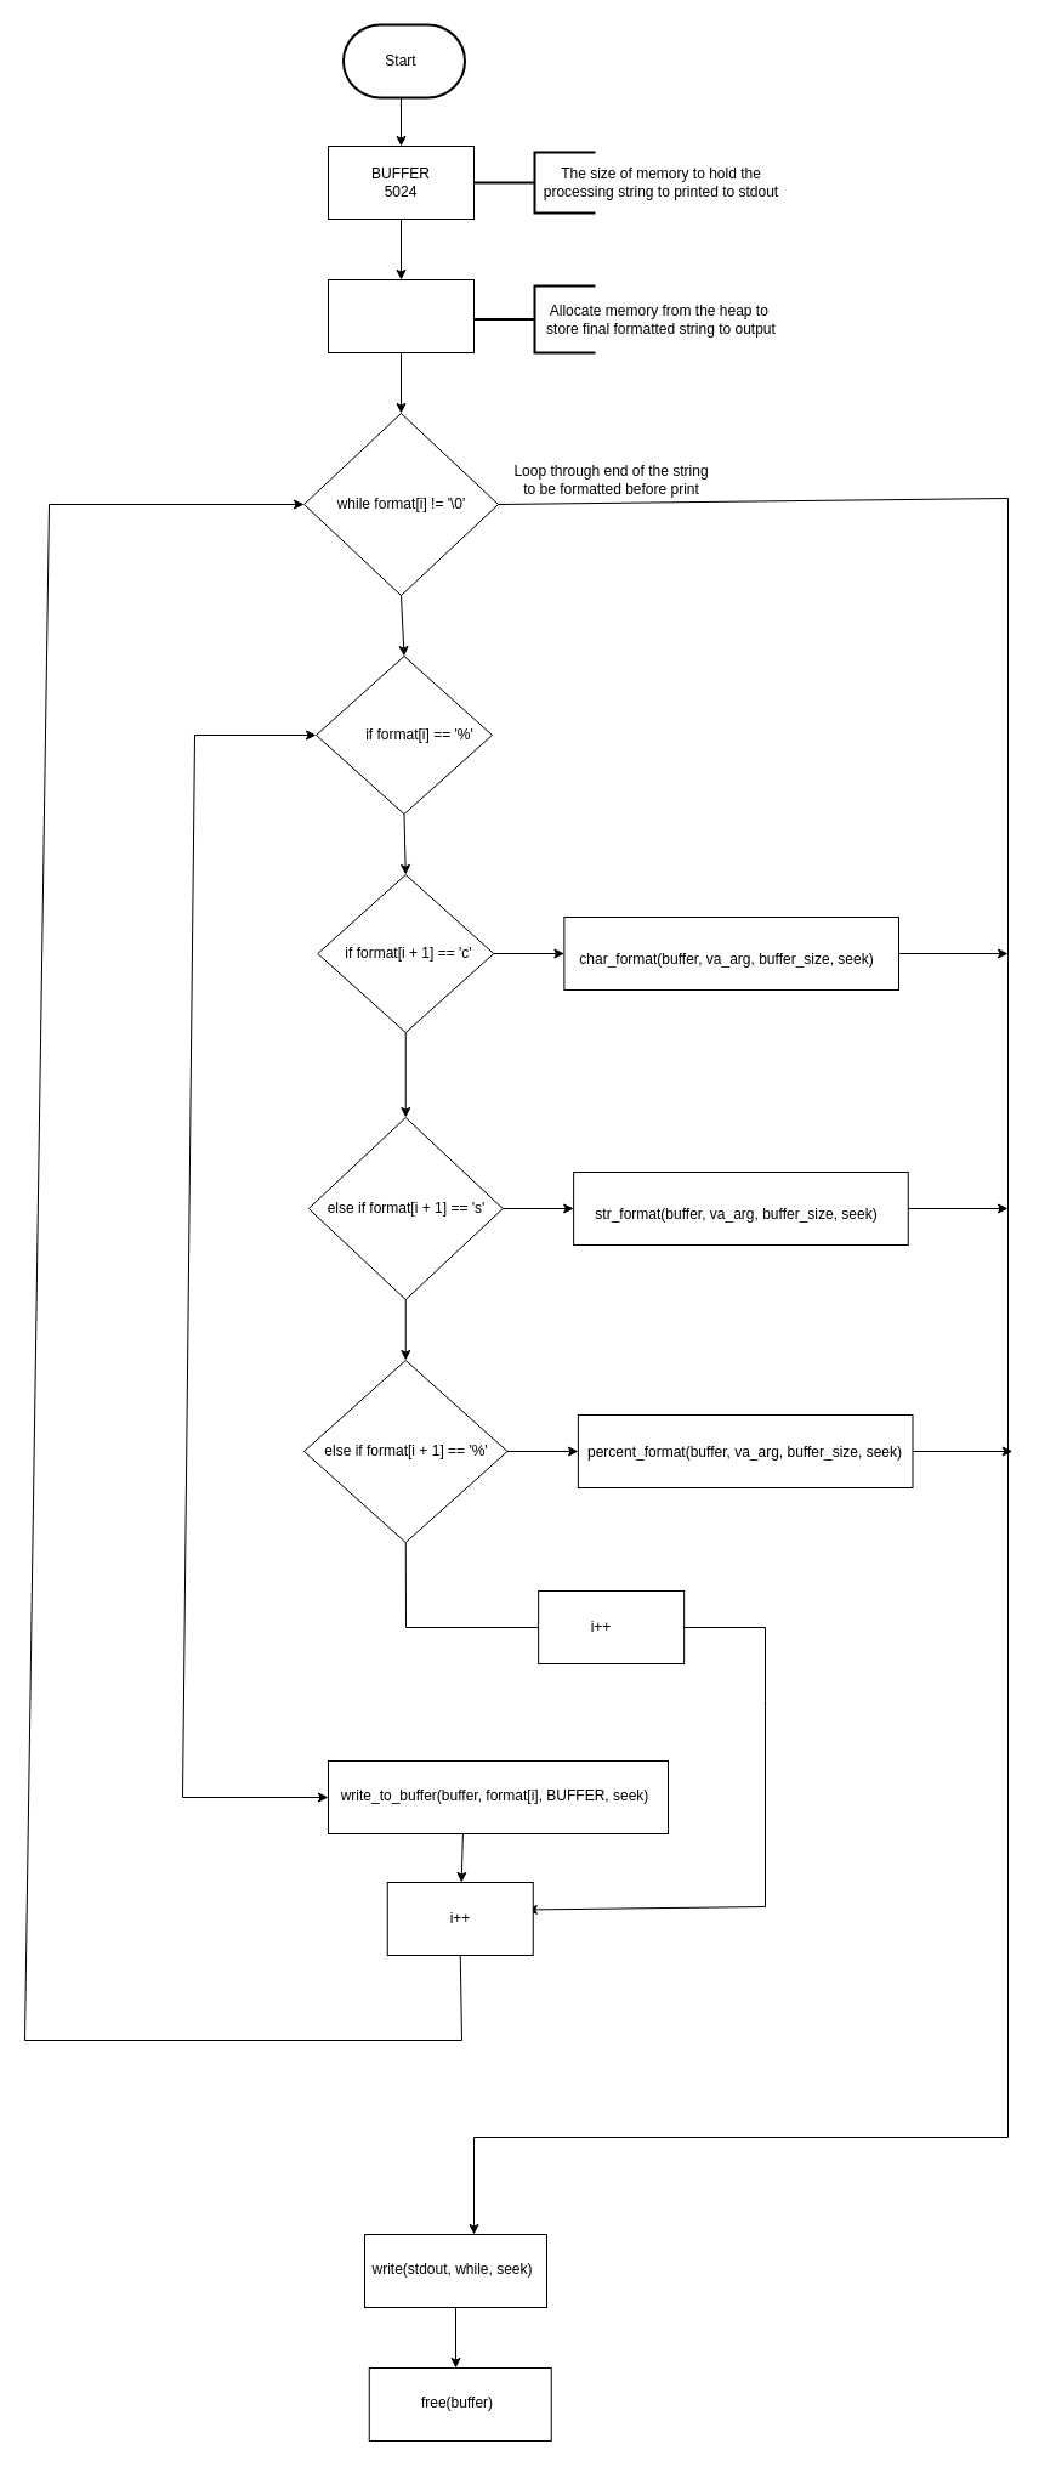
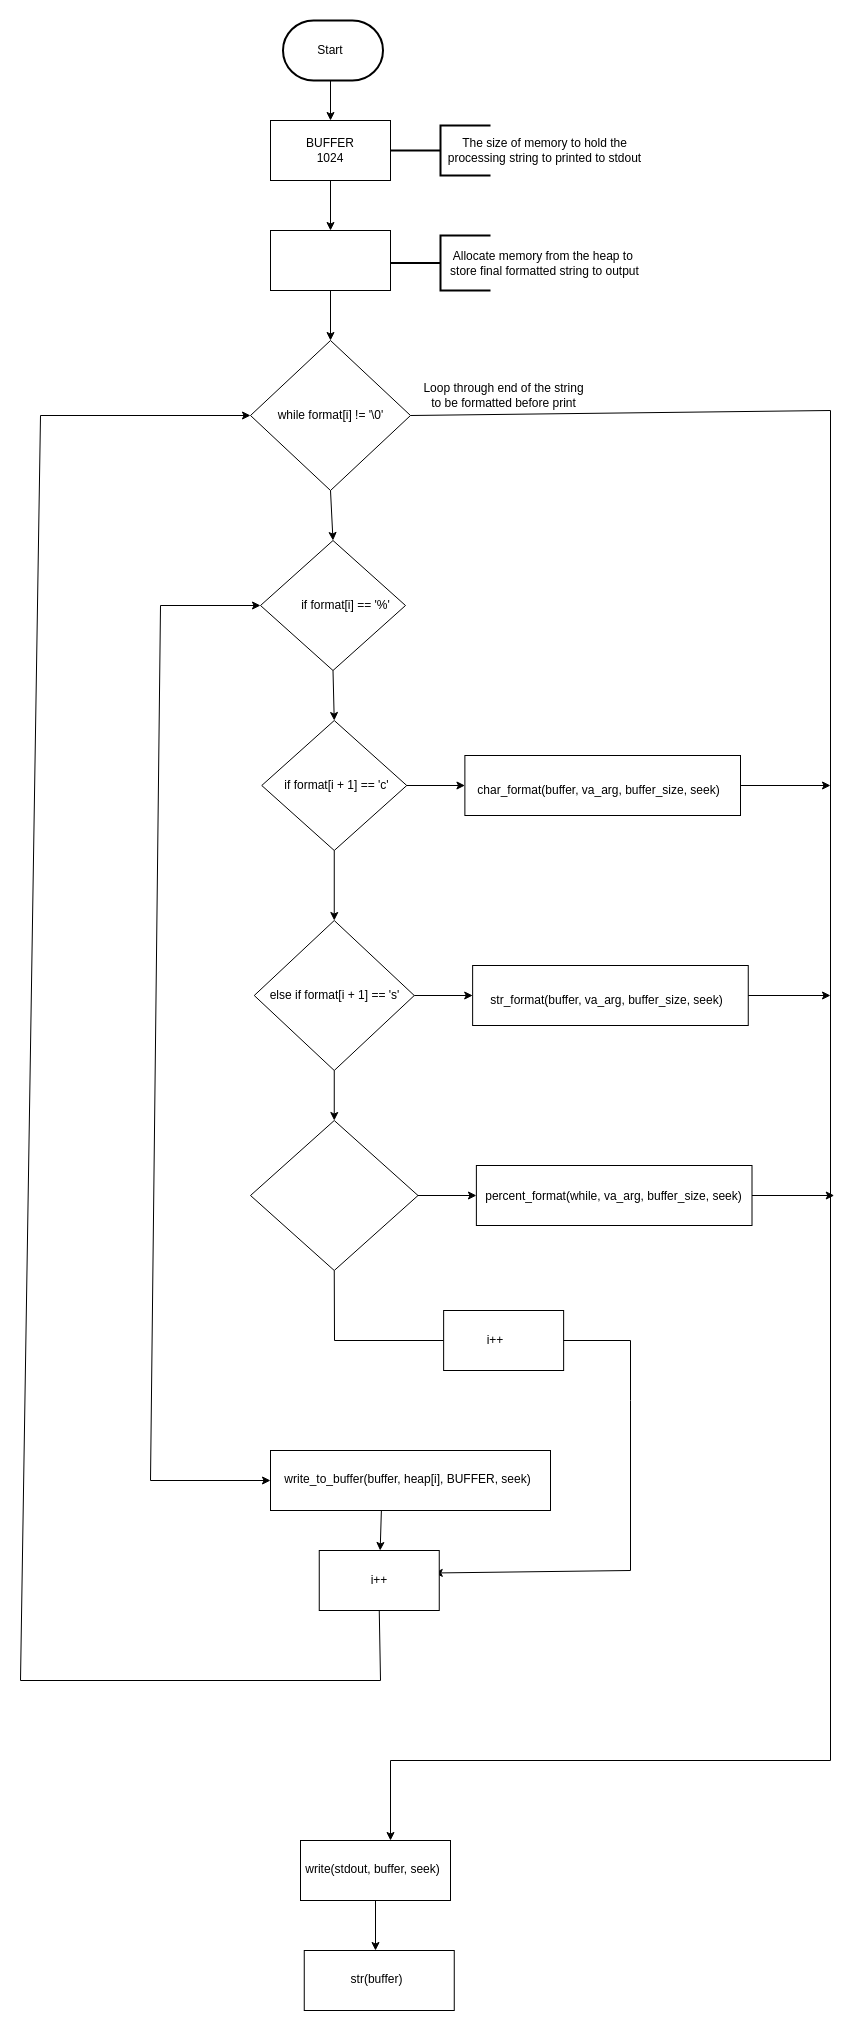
  <mxCell id="0" />
  <mxCell id="1" parent="0" />
  <mxCell id="2" value="" style="endArrow=classic;html=1;rounded=0;exitX=0.5;exitY=1;exitDx=0;exitDy=0;entryX=1;entryY=0.25;entryDx=0;entryDy=0;" edge="1" parent="1" source="28" target="36"><mxGeometry width="50" height="50" relative="1" as="geometry"><mxPoint x="200" y="1300" as="sourcePoint" /><mxPoint x="440" y="1580" as="targetPoint" /><Array as="points"><mxPoint x="334" y="1340" /><mxPoint x="630" y="1340" /><mxPoint x="630" y="1400" /><mxPoint x="630" y="1570" /></Array></mxGeometry></mxCell>
  <mxCell id="3" value="" style="rounded=0;whiteSpace=wrap;html=1;" vertex="1" parent="1"><mxGeometry x="443.13" y="1310" width="120" height="60" as="geometry" /></mxCell>
  <mxCell id="4" value="" style="strokeWidth=2;html=1;shape=mxgraph.flowchart.terminator;whiteSpace=wrap;" vertex="1" parent="1"><mxGeometry x="282.5" y="20" width="100" height="60" as="geometry" /></mxCell>
  <mxCell id="5" value="Start" style="text;html=1;strokeColor=none;fillColor=none;align=center;verticalAlign=middle;whiteSpace=wrap;rounded=0;" vertex="1" parent="1"><mxGeometry x="300" y="35" width="60" height="30" as="geometry" /></mxCell>
  <mxCell id="6" value="" style="rounded=0;whiteSpace=wrap;html=1;" vertex="1" parent="1"><mxGeometry x="270" y="120" width="120" height="60" as="geometry" /></mxCell>
- <mxCell id="7" value="BUFFER 5024" style="text;html=1;strokeColor=none;fillColor=none;align=center;verticalAlign=middle;whiteSpace=wrap;rounded=0;" vertex="1" parent="1"><mxGeometry x="300" y="135" width="60" height="30" as="geometry" /></mxCell>
+ <mxCell id="7" value="BUFFER 1024" style="text;html=1;strokeColor=none;fillColor=none;align=center;verticalAlign=middle;whiteSpace=wrap;rounded=0;" vertex="1" parent="1"><mxGeometry x="300" y="135" width="60" height="30" as="geometry" /></mxCell>
  <mxCell id="8" value="" style="rounded=0;whiteSpace=wrap;html=1;" vertex="1" parent="1"><mxGeometry x="270" y="230" width="120" height="60" as="geometry" /></mxCell>
  <mxCell id="9" value="" style="rhombus;whiteSpace=wrap;html=1;" vertex="1" parent="1"><mxGeometry x="250" y="340" width="160" height="150" as="geometry" /></mxCell>
  <mxCell id="10" value="Loop through end of the string to be formatted before print" style="text;html=1;strokeColor=none;fillColor=none;align=center;verticalAlign=middle;whiteSpace=wrap;rounded=0;" vertex="1" parent="1"><mxGeometry x="421.88" y="370" width="162.5" height="50" as="geometry" /></mxCell>
  <mxCell id="11" value="while format[i] != '\0'" style="text;html=1;strokeColor=none;fillColor=none;align=center;verticalAlign=middle;whiteSpace=wrap;rounded=0;" vertex="1" parent="1"><mxGeometry x="272.5" y="390" width="115" height="50" as="geometry" /></mxCell>
  <mxCell id="12" value="" style="rhombus;whiteSpace=wrap;html=1;" vertex="1" parent="1"><mxGeometry x="260" y="540" width="145" height="130" as="geometry" /></mxCell>
  <mxCell id="13" value="if format[i] == '%'" style="text;html=1;strokeColor=none;fillColor=none;align=center;verticalAlign=middle;whiteSpace=wrap;rounded=0;" vertex="1" parent="1"><mxGeometry x="287.5" y="580" width="115" height="50" as="geometry" /></mxCell>
  <mxCell id="14" value="if format[i + 1] == 'c'" style="text;html=1;strokeColor=none;fillColor=none;align=center;verticalAlign=middle;whiteSpace=wrap;rounded=0;" vertex="1" parent="1"><mxGeometry x="278.75" y="750" width="115" height="50" as="geometry" /></mxCell>
  <mxCell id="15" value="" style="rhombus;whiteSpace=wrap;html=1;" vertex="1" parent="1"><mxGeometry x="261.25" y="720" width="145" height="130" as="geometry" /></mxCell>
  <mxCell id="16" value="if format[i + 1] == 'c'" style="text;html=1;strokeColor=none;fillColor=none;align=center;verticalAlign=middle;whiteSpace=wrap;rounded=0;" vertex="1" parent="1"><mxGeometry x="278.75" y="760" width="115" height="50" as="geometry" /></mxCell>
  <mxCell id="17" value="" style="rhombus;whiteSpace=wrap;html=1;" vertex="1" parent="1"><mxGeometry x="253.75" y="920" width="160" height="150" as="geometry" /></mxCell>
  <mxCell id="18" value="else if format[i + 1] == 's'" style="text;html=1;strokeColor=none;fillColor=none;align=center;verticalAlign=middle;whiteSpace=wrap;rounded=0;" vertex="1" parent="1"><mxGeometry x="267.5" y="965" width="132.5" height="60" as="geometry" /></mxCell>
  <mxCell id="19" value="" style="endArrow=classic;html=1;rounded=0;entryX=0.5;entryY=0;entryDx=0;entryDy=0;" edge="1" parent="1" target="6"><mxGeometry width="50" height="50" relative="1" as="geometry"><mxPoint x="330" y="80" as="sourcePoint" /><mxPoint x="390" y="230" as="targetPoint" /></mxGeometry></mxCell>
  <mxCell id="20" value="" style="endArrow=classic;html=1;rounded=0;exitX=0.5;exitY=1;exitDx=0;exitDy=0;" edge="1" parent="1" source="6" target="8"><mxGeometry width="50" height="50" relative="1" as="geometry"><mxPoint x="340" y="90" as="sourcePoint" /><mxPoint x="340" y="130" as="targetPoint" /></mxGeometry></mxCell>
  <mxCell id="21" value="" style="endArrow=classic;html=1;rounded=0;exitX=0.5;exitY=1;exitDx=0;exitDy=0;entryX=0.5;entryY=0;entryDx=0;entryDy=0;" edge="1" parent="1" source="8" target="9"><mxGeometry width="50" height="50" relative="1" as="geometry"><mxPoint x="340" y="310" as="sourcePoint" /><mxPoint x="390" y="260" as="targetPoint" /></mxGeometry></mxCell>
  <mxCell id="22" value="" style="strokeWidth=2;html=1;shape=mxgraph.flowchart.annotation_2;align=left;labelPosition=right;pointerEvents=1;" vertex="1" parent="1"><mxGeometry x="390" y="235" width="100" height="55" as="geometry" /></mxCell>
  <mxCell id="23" value="Allocate memory from the heap to&amp;nbsp; store final formatted string to output" style="text;html=1;strokeColor=none;fillColor=none;align=center;verticalAlign=middle;whiteSpace=wrap;rounded=0;" vertex="1" parent="1"><mxGeometry x="448.13" y="237.5" width="192.5" height="50" as="geometry" /></mxCell>
  <mxCell id="24" value="" style="endArrow=classic;html=1;rounded=0;exitX=0.5;exitY=1;exitDx=0;exitDy=0;entryX=0.5;entryY=0;entryDx=0;entryDy=0;" edge="1" parent="1" source="9" target="12"><mxGeometry width="50" height="50" relative="1" as="geometry"><mxPoint x="340" y="480" as="sourcePoint" /><mxPoint x="360" y="530" as="targetPoint" /></mxGeometry></mxCell>
  <mxCell id="25" value="The size of memory to hold the processing string to printed to stdout" style="text;html=1;strokeColor=none;fillColor=none;align=center;verticalAlign=middle;whiteSpace=wrap;rounded=0;" vertex="1" parent="1"><mxGeometry x="438.75" y="125" width="211.25" height="50" as="geometry" /></mxCell>
  <mxCell id="26" value="" style="strokeWidth=2;html=1;shape=mxgraph.flowchart.annotation_2;align=left;labelPosition=right;pointerEvents=1;" vertex="1" parent="1"><mxGeometry x="390" y="125" width="100" height="50" as="geometry" /></mxCell>
  <mxCell id="27" value="" style="endArrow=classic;html=1;rounded=0;exitX=0.5;exitY=1;exitDx=0;exitDy=0;entryX=0.5;entryY=0;entryDx=0;entryDy=0;" edge="1" parent="1" source="15" target="17"><mxGeometry width="50" height="50" relative="1" as="geometry"><mxPoint x="341.25" y="900" as="sourcePoint" /><mxPoint x="391.25" y="850" as="targetPoint" /></mxGeometry></mxCell>
  <mxCell id="28" value="" style="rhombus;whiteSpace=wrap;html=1;" vertex="1" parent="1"><mxGeometry x="250" y="1120" width="167.5" height="150" as="geometry" /></mxCell>
- <mxCell id="29" value="else if format[i + 1] == '%'" style="text;html=1;strokeColor=none;fillColor=none;align=center;verticalAlign=middle;whiteSpace=wrap;rounded=0;" vertex="1" parent="1"><mxGeometry x="262.5" y="1137.5" width="142.5" height="115" as="geometry" /></mxCell>
  <mxCell id="30" value="" style="endArrow=classic;html=1;rounded=0;exitX=0.5;exitY=1;exitDx=0;exitDy=0;" edge="1" parent="1" source="17" target="28"><mxGeometry width="50" height="50" relative="1" as="geometry"><mxPoint x="191.25" y="1140" as="sourcePoint" /><mxPoint x="241.25" y="1090" as="targetPoint" /></mxGeometry></mxCell>
  <mxCell id="31" value="" style="endArrow=classic;html=1;rounded=0;exitX=0.5;exitY=1;exitDx=0;exitDy=0;entryX=0.5;entryY=0;entryDx=0;entryDy=0;" edge="1" parent="1" source="12" target="15"><mxGeometry width="50" height="50" relative="1" as="geometry"><mxPoint x="220" y="750" as="sourcePoint" /><mxPoint x="270" y="700" as="targetPoint" /></mxGeometry></mxCell>
  <mxCell id="32" value="" style="endArrow=classic;startArrow=classic;html=1;rounded=0;entryX=0;entryY=0.5;entryDx=0;entryDy=0;" edge="1" parent="1" target="12"><mxGeometry width="50" height="50" relative="1" as="geometry"><mxPoint x="270" y="1480" as="sourcePoint" /><mxPoint x="100" y="570" as="targetPoint" /><Array as="points"><mxPoint x="150" y="1480" /><mxPoint x="160" y="605" /></Array></mxGeometry></mxCell>
  <mxCell id="33" value="" style="rounded=0;whiteSpace=wrap;html=1;" vertex="1" parent="1"><mxGeometry x="270" y="1450" width="280" height="60" as="geometry" /></mxCell>
- <mxCell id="34" value="write_to_buffer(buffer, format[i], BUFFER, seek)" style="text;html=1;strokeColor=none;fillColor=none;align=center;verticalAlign=middle;whiteSpace=wrap;rounded=0;" vertex="1" parent="1"><mxGeometry x="275" y="1464" width="265" height="30" as="geometry" /></mxCell>
+ <mxCell id="34" value="write_to_buffer(buffer, heap[i], BUFFER, seek)" style="text;html=1;strokeColor=none;fillColor=none;align=center;verticalAlign=middle;whiteSpace=wrap;rounded=0;" vertex="1" parent="1"><mxGeometry x="275" y="1464" width="265" height="30" as="geometry" /></mxCell>
  <mxCell id="35" value="" style="rounded=0;whiteSpace=wrap;html=1;" vertex="1" parent="1"><mxGeometry x="318.75" y="1550" width="120" height="60" as="geometry" /></mxCell>
  <mxCell id="36" value="i++" style="text;html=1;strokeColor=none;fillColor=none;align=center;verticalAlign=middle;whiteSpace=wrap;rounded=0;" vertex="1" parent="1"><mxGeometry x="323.75" y="1565" width="110" height="30" as="geometry" /></mxCell>
  <mxCell id="37" value="" style="endArrow=classic;html=1;rounded=0;exitX=0.396;exitY=1;exitDx=0;exitDy=0;exitPerimeter=0;" edge="1" parent="1" source="33" target="35"><mxGeometry width="50" height="50" relative="1" as="geometry"><mxPoint x="400" y="1560" as="sourcePoint" /><mxPoint x="450" y="1510" as="targetPoint" /></mxGeometry></mxCell>
  <mxCell id="38" value="" style="endArrow=classic;html=1;rounded=0;exitX=0.5;exitY=1;exitDx=0;exitDy=0;entryX=0;entryY=0.5;entryDx=0;entryDy=0;" edge="1" parent="1" source="35" target="9"><mxGeometry width="50" height="50" relative="1" as="geometry"><mxPoint x="300" y="1700" as="sourcePoint" /><mxPoint x="240" y="410" as="targetPoint" /><Array as="points"><mxPoint x="380" y="1680" /><mxPoint x="20" y="1680" /><mxPoint x="40" y="415" /></Array></mxGeometry></mxCell>
  <mxCell id="39" value="i++" style="text;html=1;strokeColor=none;fillColor=none;align=center;verticalAlign=middle;whiteSpace=wrap;rounded=0;" vertex="1" parent="1"><mxGeometry x="440" y="1325" width="110" height="30" as="geometry" /></mxCell>
  <mxCell id="40" value="" style="endArrow=classic;html=1;rounded=0;exitX=1;exitY=0.5;exitDx=0;exitDy=0;" edge="1" parent="1" source="9"><mxGeometry width="50" height="50" relative="1" as="geometry"><mxPoint x="430" y="450" as="sourcePoint" /><mxPoint x="390" y="1840" as="targetPoint" /><Array as="points"><mxPoint x="830" y="410" /><mxPoint x="830" y="1760" /><mxPoint x="390" y="1760" /></Array></mxGeometry></mxCell>
  <mxCell id="41" value="" style="rounded=0;whiteSpace=wrap;html=1;" vertex="1" parent="1"><mxGeometry x="300" y="1840" width="150" height="60" as="geometry" /></mxCell>
- <mxCell id="42" value="write(stdout, while, seek)" style="text;html=1;strokeColor=none;fillColor=none;align=center;verticalAlign=middle;whiteSpace=wrap;rounded=0;" vertex="1" parent="1"><mxGeometry x="300.13" y="1854" width="145" height="30" as="geometry" /></mxCell>
+ <mxCell id="42" value="write(stdout, buffer, seek)" style="text;html=1;strokeColor=none;fillColor=none;align=center;verticalAlign=middle;whiteSpace=wrap;rounded=0;" vertex="1" parent="1"><mxGeometry x="300.13" y="1854" width="145" height="30" as="geometry" /></mxCell>
  <mxCell id="43" value="" style="rounded=0;whiteSpace=wrap;html=1;" vertex="1" parent="1"><mxGeometry x="303.75" y="1950" width="150" height="60" as="geometry" /></mxCell>
- <mxCell id="44" value="free(buffer)" style="text;html=1;strokeColor=none;fillColor=none;align=center;verticalAlign=middle;whiteSpace=wrap;rounded=0;" vertex="1" parent="1"><mxGeometry x="303.88" y="1964" width="145" height="30" as="geometry" /></mxCell>
+ <mxCell id="44" value="str(buffer)" style="text;html=1;strokeColor=none;fillColor=none;align=center;verticalAlign=middle;whiteSpace=wrap;rounded=0;" vertex="1" parent="1"><mxGeometry x="303.88" y="1964" width="145" height="30" as="geometry" /></mxCell>
  <mxCell id="45" value="" style="endArrow=classic;html=1;rounded=0;exitX=0.5;exitY=1;exitDx=0;exitDy=0;" edge="1" parent="1" source="41"><mxGeometry width="50" height="50" relative="1" as="geometry"><mxPoint x="460" y="1960" as="sourcePoint" /><mxPoint x="375" y="1950" as="targetPoint" /></mxGeometry></mxCell>
  <mxCell id="46" value="" style="rounded=0;whiteSpace=wrap;html=1;" vertex="1" parent="1"><mxGeometry x="464.38" y="755" width="275.62" height="60" as="geometry" /></mxCell>
  <mxCell id="47" value="char_format(buffer, va_arg, buffer_size, seek)" style="text;html=1;strokeColor=none;fillColor=none;align=center;verticalAlign=middle;whiteSpace=wrap;rounded=0;" vertex="1" parent="1"><mxGeometry x="466.88" y="770" width="263.12" height="40" as="geometry" /></mxCell>
  <mxCell id="48" value="" style="endArrow=classic;html=1;rounded=0;exitX=1;exitY=0.5;exitDx=0;exitDy=0;" edge="1" parent="1" source="15"><mxGeometry width="50" height="50" relative="1" as="geometry"><mxPoint x="410" y="785" as="sourcePoint" /><mxPoint x="464.461" y="785" as="targetPoint" /></mxGeometry></mxCell>
  <mxCell id="49" value="" style="endArrow=classic;html=1;rounded=0;exitX=1;exitY=0.5;exitDx=0;exitDy=0;" edge="1" parent="1" source="46"><mxGeometry width="50" height="50" relative="1" as="geometry"><mxPoint x="760" y="810" as="sourcePoint" /><mxPoint x="830" y="785" as="targetPoint" /></mxGeometry></mxCell>
  <mxCell id="50" value="" style="rounded=0;whiteSpace=wrap;html=1;" vertex="1" parent="1"><mxGeometry x="472.13" y="965" width="275.62" height="60" as="geometry" /></mxCell>
  <mxCell id="51" value="str_format(buffer, va_arg, buffer_size, seek)" style="text;html=1;strokeColor=none;fillColor=none;align=center;verticalAlign=middle;whiteSpace=wrap;rounded=0;" vertex="1" parent="1"><mxGeometry x="474.63" y="980" width="263.12" height="40" as="geometry" /></mxCell>
  <mxCell id="52" value="" style="endArrow=classic;html=1;rounded=0;exitX=1;exitY=0.5;exitDx=0;exitDy=0;" edge="1" parent="1"><mxGeometry width="50" height="50" relative="1" as="geometry"><mxPoint x="413.75" y="995" as="sourcePoint" /><mxPoint x="472.211" y="995" as="targetPoint" /></mxGeometry></mxCell>
  <mxCell id="53" value="" style="endArrow=classic;html=1;rounded=0;exitX=1;exitY=0.5;exitDx=0;exitDy=0;" edge="1" source="50" parent="1"><mxGeometry width="50" height="50" relative="1" as="geometry"><mxPoint x="767.75" y="1020" as="sourcePoint" /><mxPoint x="830" y="995" as="targetPoint" /></mxGeometry></mxCell>
  <mxCell id="54" value="" style="endArrow=classic;html=1;rounded=0;exitX=1;exitY=0.5;exitDx=0;exitDy=0;" edge="1" parent="1"><mxGeometry width="50" height="50" relative="1" as="geometry"><mxPoint x="417.5" y="1195" as="sourcePoint" /><mxPoint x="475.961" y="1195" as="targetPoint" /></mxGeometry></mxCell>
  <mxCell id="55" value="str_format(buffer, va_arg, buffer_size, seek)" style="text;html=1;strokeColor=none;fillColor=none;align=center;verticalAlign=middle;whiteSpace=wrap;rounded=0;" vertex="1" parent="1"><mxGeometry x="478.38" y="1180" width="263.12" height="40" as="geometry" /></mxCell>
  <mxCell id="56" value="" style="rounded=0;whiteSpace=wrap;html=1;" vertex="1" parent="1"><mxGeometry x="475.88" y="1165" width="275.62" height="60" as="geometry" /></mxCell>
  <mxCell id="57" value="" style="endArrow=classic;html=1;rounded=0;exitX=1;exitY=0.5;exitDx=0;exitDy=0;" edge="1" source="56" parent="1"><mxGeometry width="50" height="50" relative="1" as="geometry"><mxPoint x="771.5" y="1220" as="sourcePoint" /><mxPoint x="833.75" y="1195" as="targetPoint" /></mxGeometry></mxCell>
- <mxCell id="58" value="percent_format(buffer, va_arg, buffer_size, seek)" style="text;html=1;strokeColor=none;fillColor=none;align=center;verticalAlign=middle;whiteSpace=wrap;rounded=0;" vertex="1" parent="1"><mxGeometry x="481.88" y="1176" width="263.12" height="40" as="geometry" /></mxCell>
+ <mxCell id="58" value="percent_format(while, va_arg, buffer_size, seek)" style="text;html=1;strokeColor=none;fillColor=none;align=center;verticalAlign=middle;whiteSpace=wrap;rounded=0;" vertex="1" parent="1"><mxGeometry x="481.88" y="1176" width="263.12" height="40" as="geometry" /></mxCell>
